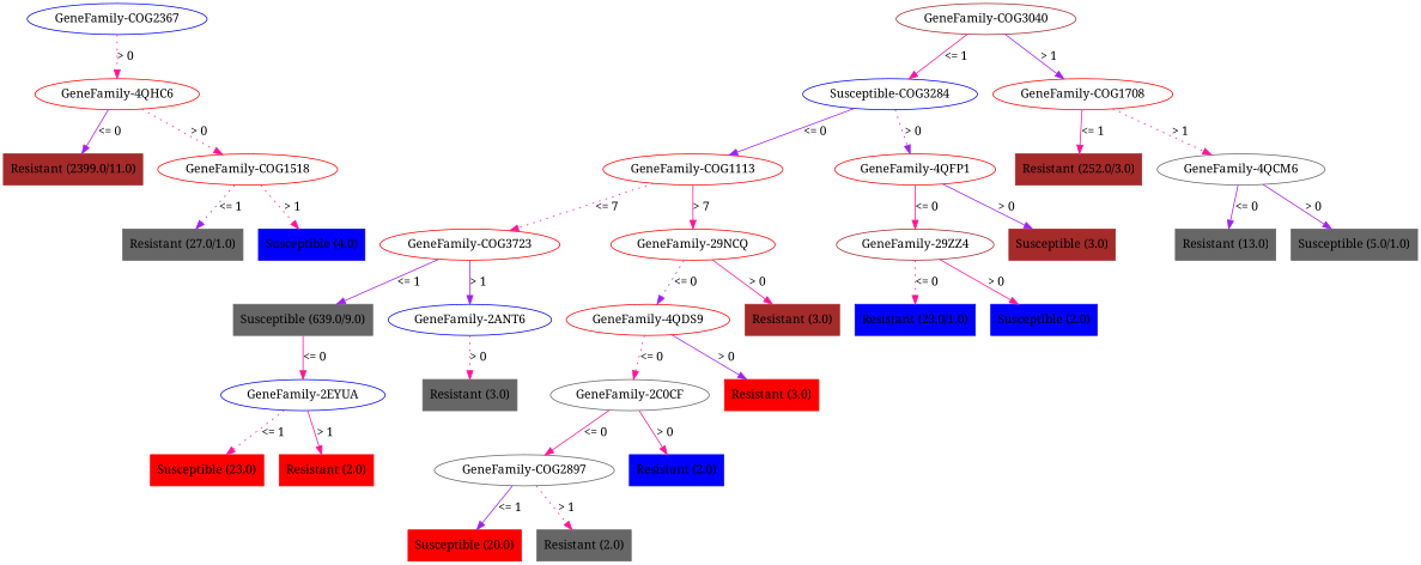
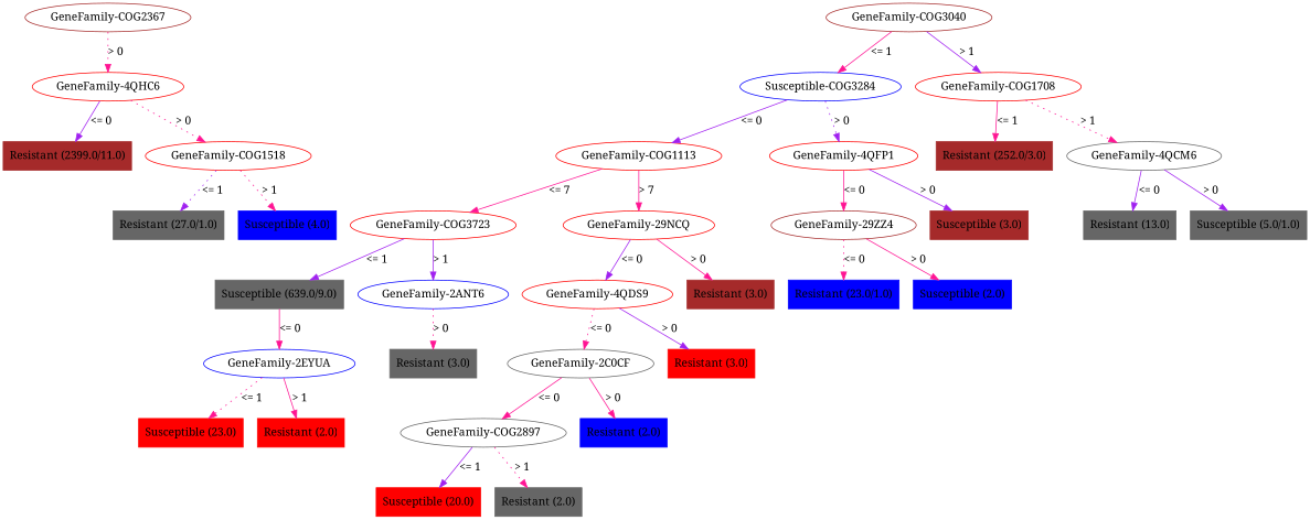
  digraph {
    fontname="Noto Serif"
    node [color=red fontname="Noto Serif" shape=box style=filled]
    edge [color=deeppink fontname="Noto Serif" style=solid]
-   n1 [color=blue label="GeneFamily-COG2367" shape="" style=""]
+   n1 [color=brown label="GeneFamily-COG2367" shape="" style=""]
    n2 [label="GeneFamily-4QHC6" shape="" style=""]
    n3 [color=brown label="GeneFamily-COG3040" shape="" style=""]
    n4 [color=blue label="Susceptible-COG3284" shape="" style=""]
    n5 [label="GeneFamily-COG1708" shape="" style=""]
    n6 [color=brown label="Resistant (2399.0/11.0)"]
    n7 [label="GeneFamily-COG1518" shape="" style=""]
    n8 [label="GeneFamily-COG1113" shape="" style=""]
    n9 [label="GeneFamily-4QFP1" shape="" style=""]
    n10 [color=brown label="Resistant (252.0/3.0)"]
    n11 [color=gray40 label="GeneFamily-4QCM6" shape="" style=""]
    n12 [label="GeneFamily-COG3723" shape="" style=""]
    n13 [label="GeneFamily-29NCQ" shape="" style=""]
    n14 [color=brown label="GeneFamily-29ZZ4" shape="" style=""]
    n15 [color=brown label="Susceptible (3.0)"]
    n16 [color=gray40 label="Susceptible (639.0/9.0)"]
    n17 [color=blue label="GeneFamily-2ANT6" shape="" style=""]
    n18 [label="GeneFamily-4QDS9" shape="" style=""]
    n19 [color=brown label="Resistant (3.0)"]
    n20 [color=blue label="GeneFamily-2EYUA" shape="" style=""]
    n21 [color=gray40 label="Resistant (3.0)"]
    n22 [label="Susceptible (23.0)"]
    n23 [label="Resistant (2.0)"]
    n24 [color=gray40 label="GeneFamily-2C0CF" shape="" style=""]
    n25 [label="Resistant (3.0)"]
    n26 [color=gray40 label="GeneFamily-COG2897" shape="" style=""]
    n27 [color=blue label="Resistant (2.0)"]
    n28 [label="Susceptible (20.0)"]
    n29 [color=gray40 label="Resistant (2.0)"]
    n30 [color=blue label="Resistant (23.0/1.0)"]
    n31 [color=blue label="Susceptible (2.0)"]
    n32 [color=gray40 label="Resistant (13.0)"]
    n33 [color=gray40 label="Susceptible (5.0/1.0)"]
    n34 [color=gray40 label="Resistant (27.0/1.0)"]
    n35 [color=blue label="Susceptible (4.0)"]
    n1 -> n2 [label="> 0" style=dotted]
    n2 -> n6 [color=purple label="<= 0"]
    n2 -> n7 [label="> 0" style=dotted]
    n3 -> n4 [label="<= 1"]
    n3 -> n5 [color=purple label="> 1"]
    n4 -> n8 [color=purple label="<= 0"]
    n4 -> n9 [color=purple label="> 0" style=dotted]
    n5 -> n10 [label="<= 1"]
    n5 -> n11 [label="> 1" style=dotted]
    n7 -> n34 [color=purple label="<= 1" style=dotted]
    n7 -> n35 [label="> 1" style=dotted]
-   n8 -> n12 [label="<= 7" style=dotted]
+   n8 -> n12 [label="<= 7"]
    n8 -> n13 [label="> 7"]
    n9 -> n14 [label="<= 0"]
    n9 -> n15 [color=purple label="> 0"]
    n11 -> n32 [color=purple label="<= 0"]
    n11 -> n33 [color=purple label="> 0"]
    n12 -> n16 [color=purple label="<= 1"]
    n12 -> n17 [color=purple label="> 1"]
-   n13 -> n18 [color=purple label="<= 0" style=dotted]
+   n13 -> n18 [color=purple label="<= 0"]
    n13 -> n19 [label="> 0"]
    n14 -> n30 [label="<= 0" style=dotted]
    n14 -> n31 [label="> 0"]
    n16 -> n20 [label="<= 0"]
    n17 -> n21 [label="> 0" style=dotted]
    n18 -> n24 [label="<= 0" style=dotted]
    n18 -> n25 [color=purple label="> 0"]
    n20 -> n22 [label="<= 1" style=dotted]
    n20 -> n23 [label="> 1"]
    n24 -> n26 [label="<= 0"]
    n24 -> n27 [label="> 0"]
    n26 -> n28 [color=purple label="<= 1"]
    n26 -> n29 [label="> 1" style=dotted]
  }
